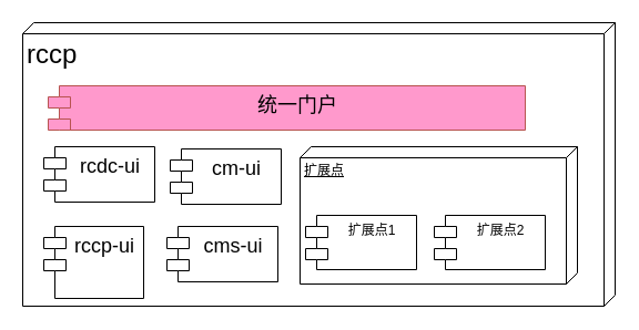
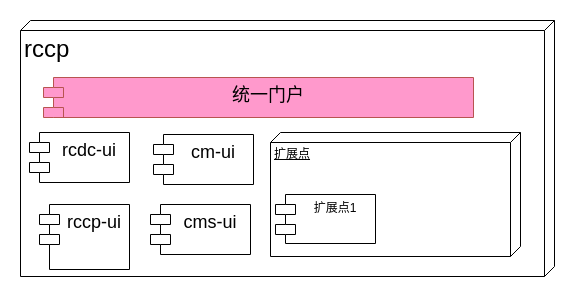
  <mxCell id="0" />
  <mxCell id="1" parent="0" />
  <mxCell id="2" value="&lt;font style=&quot;font-size: 24px&quot;&gt;rccp&lt;/font&gt;" style="verticalAlign=top;align=left;spacingTop=8;spacingLeft=2;spacingRight=12;shape=cube;size=10;direction=south;fontStyle=0;html=1;" parent="1" vertex="1"><mxGeometry x="20" y="20" width="534" height="256" as="geometry" /></mxCell>
  <mxCell id="3" value="扩展点" style="verticalAlign=top;align=left;spacingTop=8;spacingLeft=2;spacingRight=12;shape=cube;size=10;direction=south;fontStyle=4;html=1;" vertex="1" parent="1"><mxGeometry x="270" y="132" width="250" height="124" as="geometry" /></mxCell>
  <mxCell id="4" value="扩展点1" style="shape=module;align=left;spacingLeft=20;align=center;verticalAlign=top;" vertex="1" parent="1"><mxGeometry x="275" y="194" width="100" height="49" as="geometry" /></mxCell>
  <mxCell id="5" value="统一门户" style="shape=module;align=left;spacingLeft=20;align=center;verticalAlign=top;fontSize=18;fillColor=#ff99cc;strokeColor=#b85450;" parent="1" vertex="1"><mxGeometry x="43" y="77" width="430" height="40" as="geometry" /></mxCell>
- <mxCell id="6" value="rcdc-ui" style="shape=module;align=left;spacingLeft=20;align=center;verticalAlign=top;fontSize=18;" parent="1" vertex="1"><mxGeometry x="39" y="132" width="100" height="50" as="geometry" /></mxCell>
+ <mxCell id="6" value="rcdc-ui" style="shape=module;align=left;spacingLeft=20;align=center;verticalAlign=top;fontSize=18;" parent="1" vertex="1"><mxGeometry x="29" y="132" width="100" height="50" as="geometry" /></mxCell>
  <mxCell id="7" value="rccp-ui" style="shape=module;align=left;spacingLeft=20;align=center;verticalAlign=top;fontSize=18;" parent="1" vertex="1"><mxGeometry x="39" y="204" width="90" height="65" as="geometry" /></mxCell>
  <mxCell id="8" value="cm-ui" style="shape=module;align=left;spacingLeft=20;align=center;verticalAlign=top;fontSize=18;" parent="1" vertex="1"><mxGeometry x="153" y="134" width="100" height="50" as="geometry" /></mxCell>
  <mxCell id="9" value="cms-ui" style="shape=module;align=left;spacingLeft=20;align=center;verticalAlign=top;fontSize=18;" parent="1" vertex="1"><mxGeometry x="150" y="204" width="100" height="50" as="geometry" /></mxCell>
- <mxCell id="10" value="扩展点2" style="shape=module;align=left;spacingLeft=20;align=center;verticalAlign=top;" vertex="1" parent="1"><mxGeometry x="391" y="194" width="100" height="49" as="geometry" /></mxCell>
